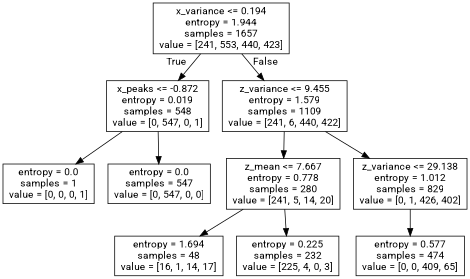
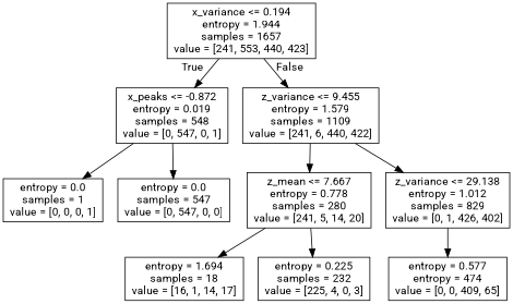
  digraph {
    fontname=Roboto
    node [fontname=Roboto shape=box]
    edge [fontname=Roboto]
    n1 [label="x_variance <= 0.194\nentropy = 1.944\nsamples = 1657\nvalue = [241, 553, 440, 423]"]
    n2 [label="x_peaks <= -0.872\nentropy = 0.019\nsamples = 548\nvalue = [0, 547, 0, 1]"]
    n3 [label="z_variance <= 9.455\nentropy = 1.579\nsamples = 1109\nvalue = [241, 6, 440, 422]"]
    n4 [label="entropy = 0.0\nsamples = 1\nvalue = [0, 0, 0, 1]"]
    n5 [label="entropy = 0.0\nsamples = 547\nvalue = [0, 547, 0, 0]"]
    n6 [label="z_mean <= 7.667\nentropy = 0.778\nsamples = 280\nvalue = [241, 5, 14, 20]"]
    n7 [label="z_variance <= 29.138\nentropy = 1.012\nsamples = 829\nvalue = [0, 1, 426, 402]"]
-   n8 [label="entropy = 1.694\nsamples = 48\nvalue = [16, 1, 14, 17]"]
+   n8 [label="entropy = 1.694\nsamples = 18\nvalue = [16, 1, 14, 17]"]
    n9 [label="entropy = 0.225\nsamples = 232\nvalue = [225, 4, 0, 3]"]
-   n10 [label="entropy = 0.577\nsamples = 474\nvalue = [0, 0, 409, 65]"]
+   n10 [label="entropy = 0.577\nentropy = 474\nvalue = [0, 0, 409, 65]"]
    n1 -> n2 [headlabel=True labelangle=45 labeldistance=2.5]
    n1 -> n3 [headlabel=False labelangle=-45 labeldistance=2.5]
    n2 -> n4
    n2 -> n5
    n3 -> n6
    n3 -> n7
    n6 -> n8
    n6 -> n9
    n7 -> n10
  }
